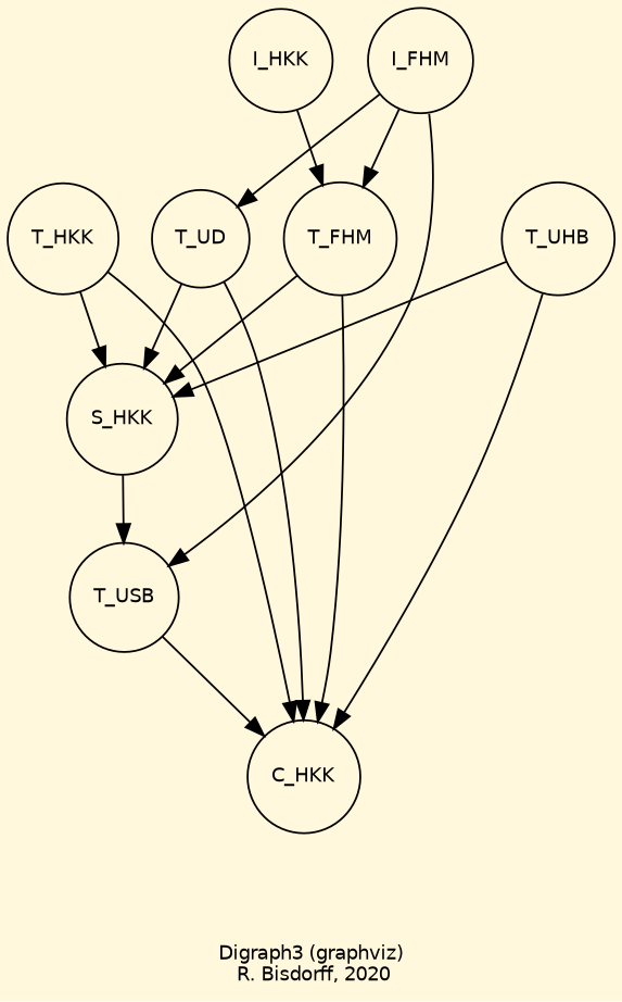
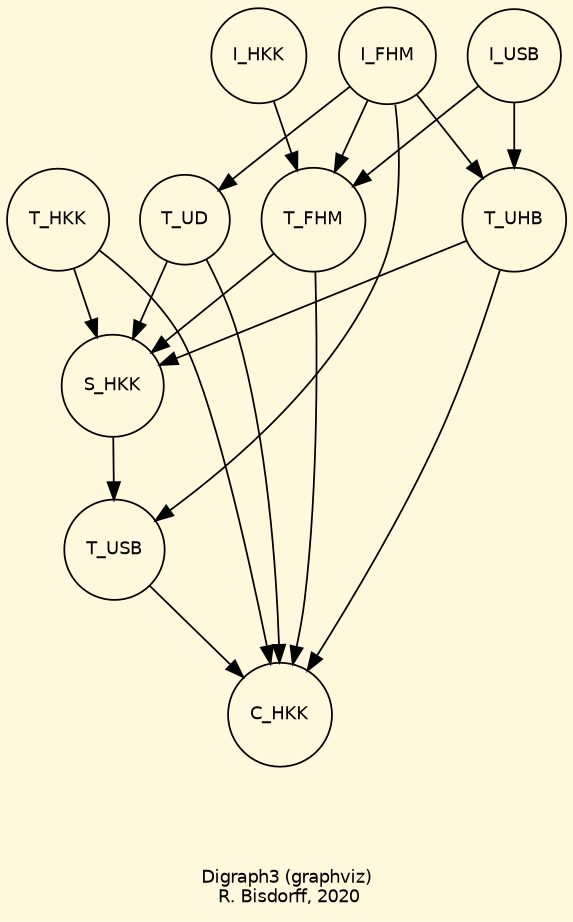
  digraph {
    bgcolor=cornsilk
    fontname="DejaVu Sans"
    fontsize=10
    label="\nDigraph3 (graphviz)\n R. Bisdorff, 2020"
    ordering=out
    node [fontname="DejaVu Sans" fontsize=10 shape=circle]
    edge [color=black fontname="DejaVu Sans" style="setlinewidth(1)"]
    n1 [label=T_HKK]
    n2 [label=I_FHM]
+   n3 [label=I_USB]
    n4 [label=I_HKK]
    n5 [label=T_UD]
    n6 [label=T_FHM]
    n7 [label=T_USB]
    n8 [label=T_UHB]
    n9 [label=S_HKK]
    n10 [label=C_HKK]
    subgraph sub_1 {
      rank=0
      n1
      n2
+     n3
      n4
    }
    subgraph sub_2 {
      rank=1
      n5
      n6
      n7
      n8
    }
    subgraph sub_3 {
      rank=2
      n9
      n10
    }
    n1 -> n9
    n1 -> n10
    n2 -> n5
    n2 -> n6
    n2 -> n7
+   n2 -> n8
+   n3 -> n6
+   n3 -> n8
    n4 -> n6
    n5 -> n9
    n5 -> n10
    n6 -> n9
    n6 -> n10
    n7 -> n10
    n8 -> n9
    n8 -> n10
    n9 -> n7
  }
